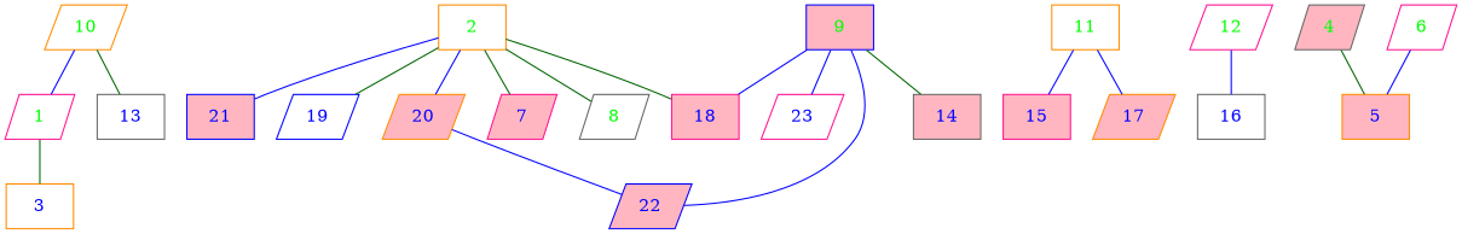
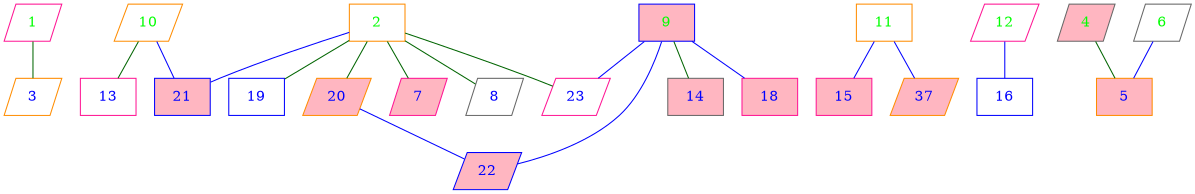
  graph {
    node [color=deeppink fillcolor=white fontcolor=blue shape=parallelogram style=filled]
    edge [color=blue]
    1 [fontcolor=green]
-   3 [color=darkorange shape=box]
+   3 [color=darkorange]
    10 [color=darkorange fontcolor=green]
-   13 [color=gray40 shape=box]
+   13 [shape=box]
    21 [color=blue fillcolor=lightpink shape=box]
    11 [color=darkorange fontcolor=green shape=box]
    15 [fillcolor=lightpink shape=box]
-   17 [color=darkorange fillcolor=lightpink]
+   17 [color=darkorange fillcolor=lightpink label=37]
    12 [fontcolor=green]
-   16 [color=gray40 shape=box]
+   16 [color=blue shape=box]
    2 [color=darkorange fontcolor=green shape=box]
-   19 [color=blue]
+   19 [color=blue shape=box]
    20 [color=darkorange fillcolor=lightpink]
    23
    7 [fillcolor=lightpink]
-   8 [color=gray40 fontcolor=green]
+   8 [color=gray40]
    22 [color=blue fillcolor=lightpink]
    4 [color=gray40 fillcolor=lightpink fontcolor=green]
    5 [color=darkorange fillcolor=lightpink shape=box]
-   6 [fontcolor=green]
+   6 [color=gray40 fontcolor=green]
    9 [color=blue fillcolor=lightpink fontcolor=green shape=box]
    14 [color=gray40 fillcolor=lightpink shape=box]
    18 [fillcolor=lightpink shape=box]
    1 -- 3 [color=darkgreen]
    10 -- 13 [color=darkgreen]
-   10 -- 1
+   10 -- 21
    11 -- 15
    11 -- 17
    12 -- 16
    2 -- 21
    2 -- 19 [color=darkgreen]
-   2 -- 20
-   2 -- 18 [color=darkgreen]
+   2 -- 20 [color=darkgreen]
+   2 -- 23 [color=darkgreen]
    2 -- 7 [color=darkgreen]
    2 -- 8 [color=darkgreen]
    20 -- 22
    4 -- 5 [color=darkgreen]
    6 -- 5
    9 -- 23
    9 -- 22
    9 -- 14 [color=darkgreen]
    9 -- 18
  }
